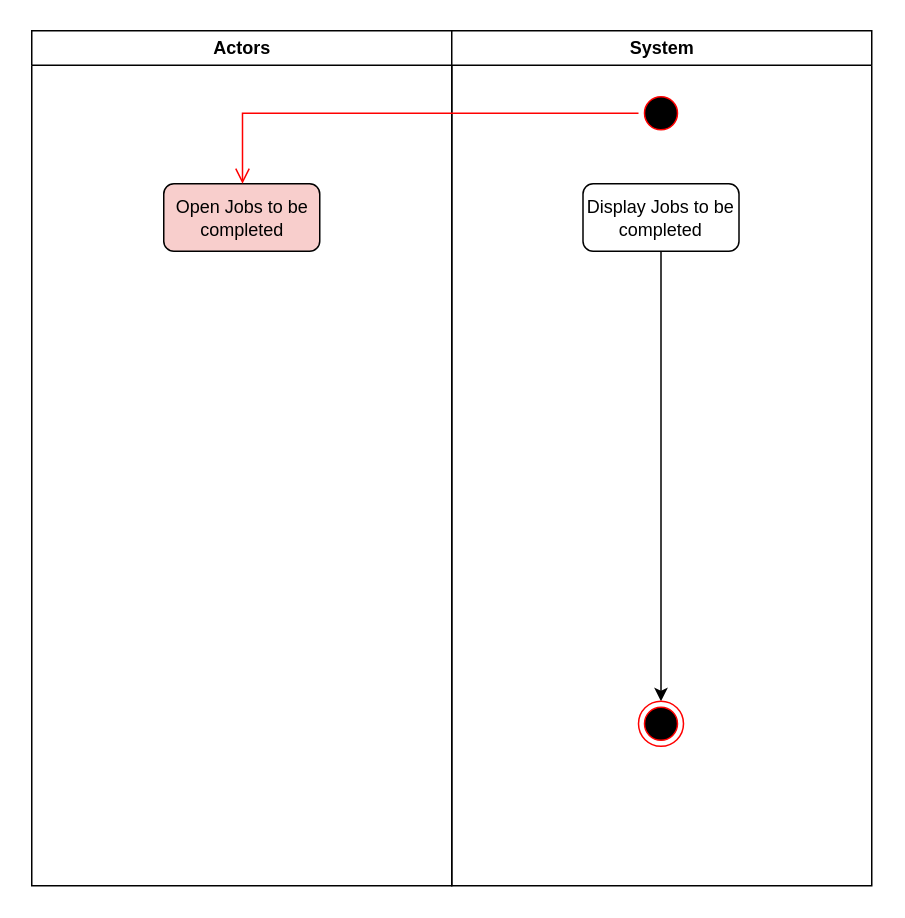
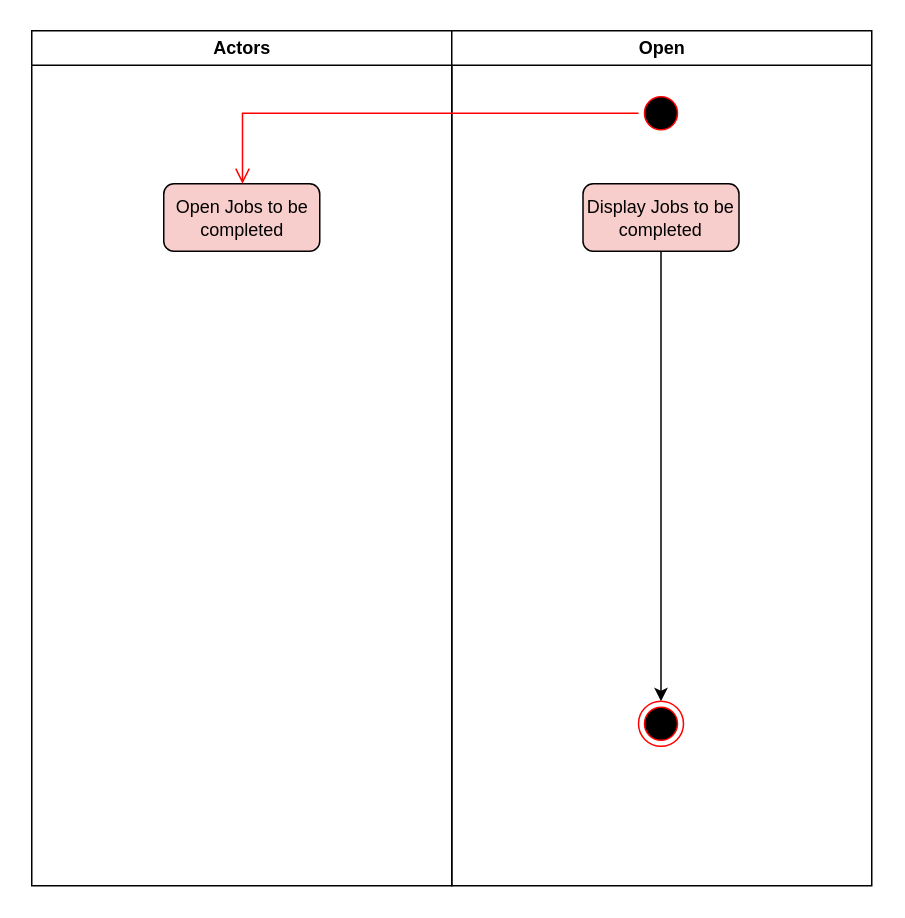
  <mxCell id="0" />
  <mxCell id="1" parent="0" />
  <mxCell id="2" value="Actors" style="swimlane;whiteSpace=wrap" parent="1" vertex="1"><mxGeometry x="20.5" y="20" width="280" height="570" as="geometry" /></mxCell>
  <mxCell id="3" value="Open Jobs to be completed" style="rounded=1;whiteSpace=wrap;html=1;fillColor=#f8cecc;" vertex="1" parent="2"><mxGeometry x="88" y="102" width="104" height="45" as="geometry" /></mxCell>
- <mxCell id="4" value="System" style="swimlane;whiteSpace=wrap" parent="1" vertex="1"><mxGeometry x="300.5" y="20" width="280" height="570" as="geometry" /></mxCell>
+ <mxCell id="4" value="Open" style="swimlane;whiteSpace=wrap" parent="1" vertex="1"><mxGeometry x="300.5" y="20" width="280" height="570" as="geometry" /></mxCell>
  <mxCell id="5" value="" style="ellipse;shape=startState;fillColor=#000000;strokeColor=#ff0000;" parent="4" vertex="1"><mxGeometry x="124.5" y="40" width="30" height="30" as="geometry" /></mxCell>
- <mxCell id="6" value="Display Jobs to be completed" style="rounded=1;whiteSpace=wrap;html=1;" vertex="1" parent="4"><mxGeometry x="87.5" y="102" width="104" height="45" as="geometry" /></mxCell>
+ <mxCell id="6" value="Display Jobs to be completed" style="rounded=1;whiteSpace=wrap;html=1;fillColor=#f8cecc;" vertex="1" parent="4"><mxGeometry x="87.5" y="102" width="104" height="45" as="geometry" /></mxCell>
  <mxCell id="7" value="" style="edgeStyle=elbowEdgeStyle;elbow=horizontal;verticalAlign=bottom;endArrow=open;endSize=8;strokeColor=#FF0000;endFill=1;rounded=0;entryX=0.5;entryY=0;entryDx=0;entryDy=0;" parent="1" source="5" target="3" edge="1"><mxGeometry x="484.5" y="148" as="geometry"><mxPoint x="126" y="122" as="targetPoint" /><Array as="points"><mxPoint x="161" y="102" /><mxPoint x="136" y="75" /></Array></mxGeometry></mxCell>
  <mxCell id="8" style="edgeStyle=orthogonalEdgeStyle;rounded=0;orthogonalLoop=1;jettySize=auto;html=1;" edge="1" parent="1" source="6" target="9"><mxGeometry relative="1" as="geometry"><mxPoint x="440" y="482" as="targetPoint" /></mxGeometry></mxCell>
  <mxCell id="9" value="" style="ellipse;html=1;shape=endState;fillColor=#000000;strokeColor=#ff0000;" vertex="1" parent="1"><mxGeometry x="425" y="467" width="30" height="30" as="geometry" /></mxCell>
